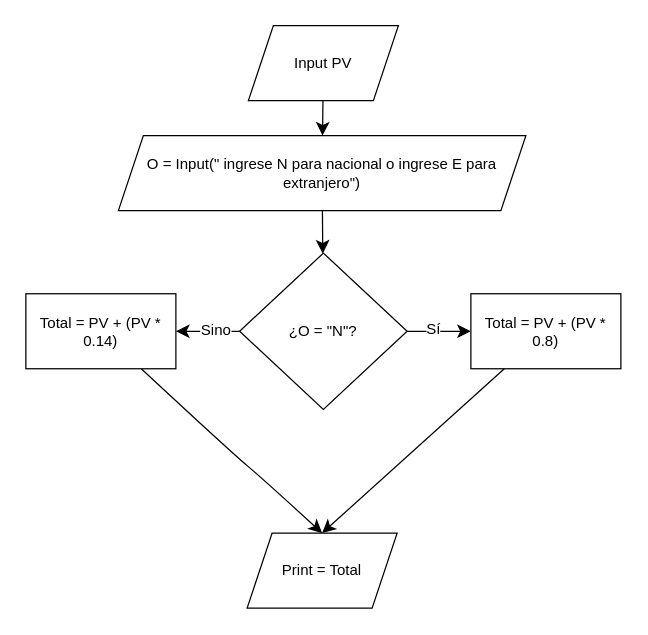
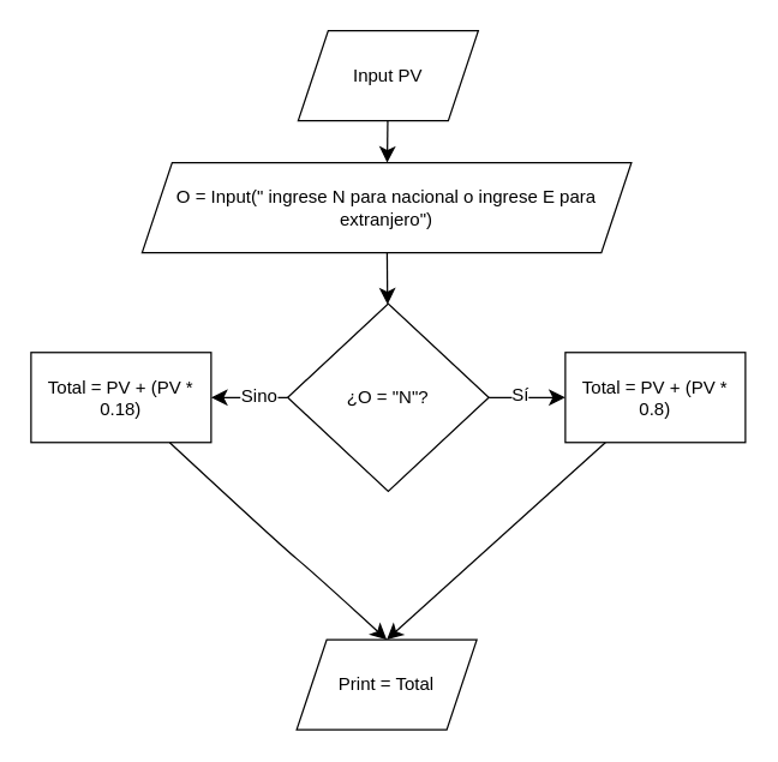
  <mxCell id="0" />
  <mxCell id="1" parent="0" />
  <mxCell id="2" value="" style="edgeStyle=none;curved=1;rounded=0;orthogonalLoop=1;jettySize=auto;html=1;fontSize=12;startSize=8;endSize=8;" edge="1" parent="1" source="3" target="5"><mxGeometry relative="1" as="geometry" /></mxCell>
  <mxCell id="3" value="Input PV" style="shape=parallelogram;perimeter=parallelogramPerimeter;whiteSpace=wrap;html=1;fixedSize=1;" vertex="1" parent="1"><mxGeometry x="198" y="20" width="120" height="60" as="geometry" /></mxCell>
  <mxCell id="4" value="" style="edgeStyle=none;curved=1;rounded=0;orthogonalLoop=1;jettySize=auto;html=1;fontSize=12;startSize=8;endSize=8;" edge="1" parent="1" source="5" target="10"><mxGeometry relative="1" as="geometry" /></mxCell>
  <mxCell id="5" value="O = Input(&quot; ingrese N para nacional o ingrese E para extranjero&quot;)" style="shape=parallelogram;perimeter=parallelogramPerimeter;whiteSpace=wrap;html=1;fixedSize=1;" vertex="1" parent="1"><mxGeometry x="94" y="108" width="326" height="60" as="geometry" /></mxCell>
  <mxCell id="6" value="" style="edgeStyle=none;curved=1;rounded=0;orthogonalLoop=1;jettySize=auto;html=1;fontSize=12;startSize=8;endSize=8;" edge="1" parent="1" source="10" target="12"><mxGeometry relative="1" as="geometry" /></mxCell>
  <mxCell id="7" value="Sí" style="edgeLabel;html=1;align=center;verticalAlign=middle;resizable=0;points=[];fontSize=12;" vertex="1" connectable="0" parent="6"><mxGeometry x="-0.216" y="3" relative="1" as="geometry"><mxPoint y="1" as="offset" /></mxGeometry></mxCell>
  <mxCell id="8" value="" style="edgeStyle=none;curved=1;rounded=0;orthogonalLoop=1;jettySize=auto;html=1;fontSize=12;startSize=8;endSize=8;" edge="1" parent="1" source="10" target="14"><mxGeometry relative="1" as="geometry" /></mxCell>
  <mxCell id="9" value="Sino" style="edgeLabel;html=1;align=center;verticalAlign=middle;resizable=0;points=[];fontSize=12;" vertex="1" connectable="0" parent="8"><mxGeometry x="-0.197" y="-1" relative="1" as="geometry"><mxPoint as="offset" /></mxGeometry></mxCell>
  <mxCell id="10" value="¿O = &quot;N&quot;?" style="rhombus;whiteSpace=wrap;html=1;" vertex="1" parent="1"><mxGeometry x="191" y="202" width="134" height="125" as="geometry" /></mxCell>
  <mxCell id="11" style="edgeStyle=none;curved=1;rounded=0;orthogonalLoop=1;jettySize=auto;html=1;entryX=0.5;entryY=0;entryDx=0;entryDy=0;fontSize=12;startSize=8;endSize=8;" edge="1" parent="1" source="12" target="15"><mxGeometry relative="1" as="geometry" /></mxCell>
  <mxCell id="12" value="Total = PV + (PV * 0.8)" style="whiteSpace=wrap;html=1;" vertex="1" parent="1"><mxGeometry x="376" y="234.5" width="120" height="60" as="geometry" /></mxCell>
  <mxCell id="13" style="edgeStyle=none;curved=1;rounded=0;orthogonalLoop=1;jettySize=auto;html=1;fontSize=12;startSize=8;endSize=8;entryX=0.5;entryY=0;entryDx=0;entryDy=0;" edge="1" parent="1" source="14" target="15"><mxGeometry relative="1" as="geometry"><mxPoint x="86" y="433" as="targetPoint" /><Array as="points"><mxPoint x="185" y="362" /><mxPoint x="209" y="382" /></Array></mxGeometry></mxCell>
- <mxCell id="14" value="Total = PV + (PV * 0.14)" style="whiteSpace=wrap;html=1;" vertex="1" parent="1"><mxGeometry x="20" y="234.5" width="120" height="60" as="geometry" /></mxCell>
+ <mxCell id="14" value="Total = PV + (PV * 0.18)" style="whiteSpace=wrap;html=1;" vertex="1" parent="1"><mxGeometry x="20" y="234.5" width="120" height="60" as="geometry" /></mxCell>
  <mxCell id="15" value="Print = Total" style="shape=parallelogram;perimeter=parallelogramPerimeter;whiteSpace=wrap;html=1;fixedSize=1;" vertex="1" parent="1"><mxGeometry x="197" y="426" width="120" height="60" as="geometry" /></mxCell>
